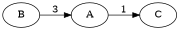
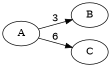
  digraph {
    rankdir=LR
    A
    B
    C
-   B -> A [label=3]
-   A -> C [label=1]
+   A -> B [label=3]
+   A -> C [label=6]
  }
